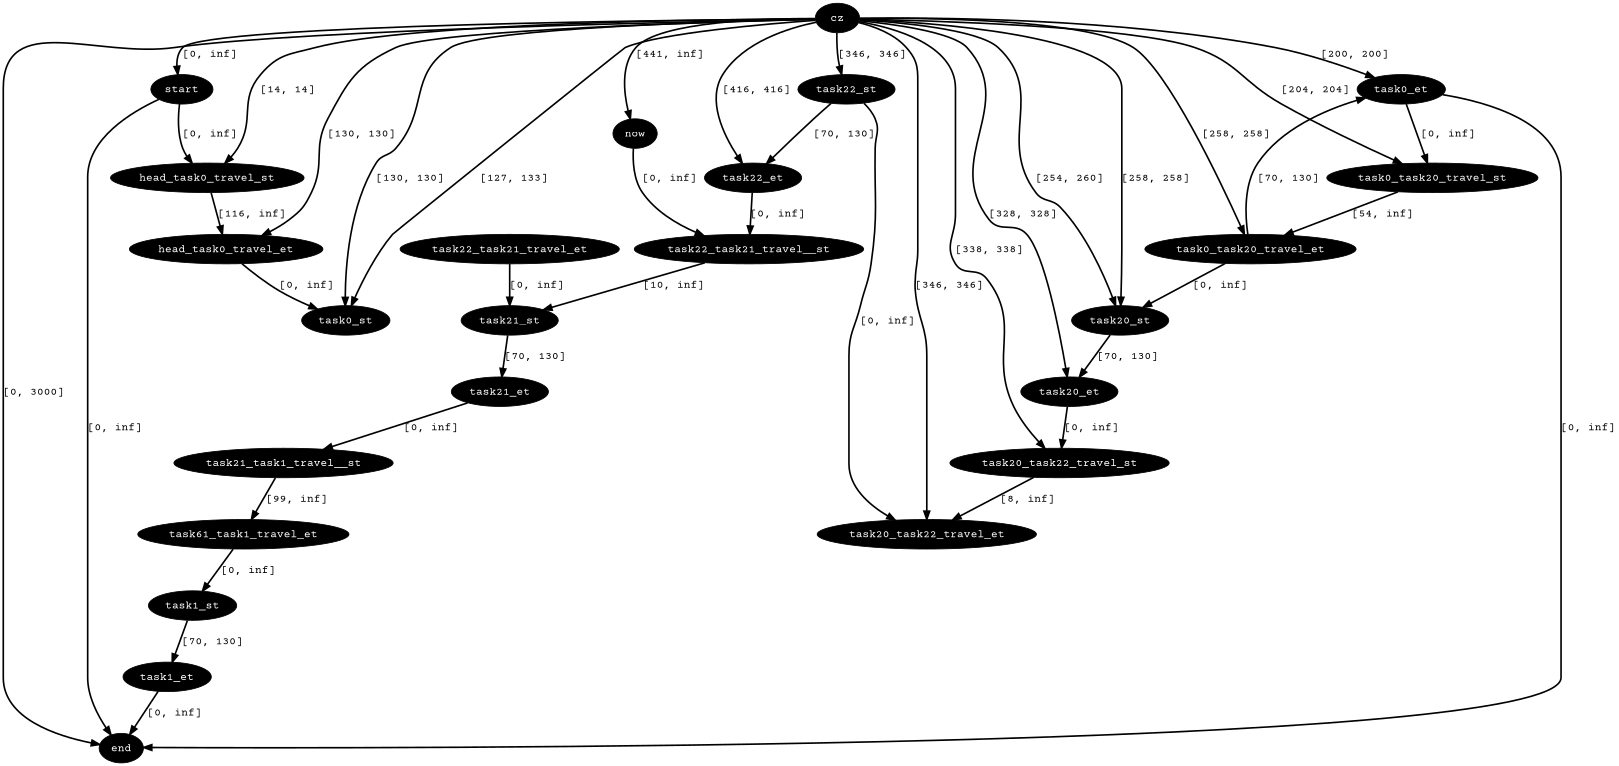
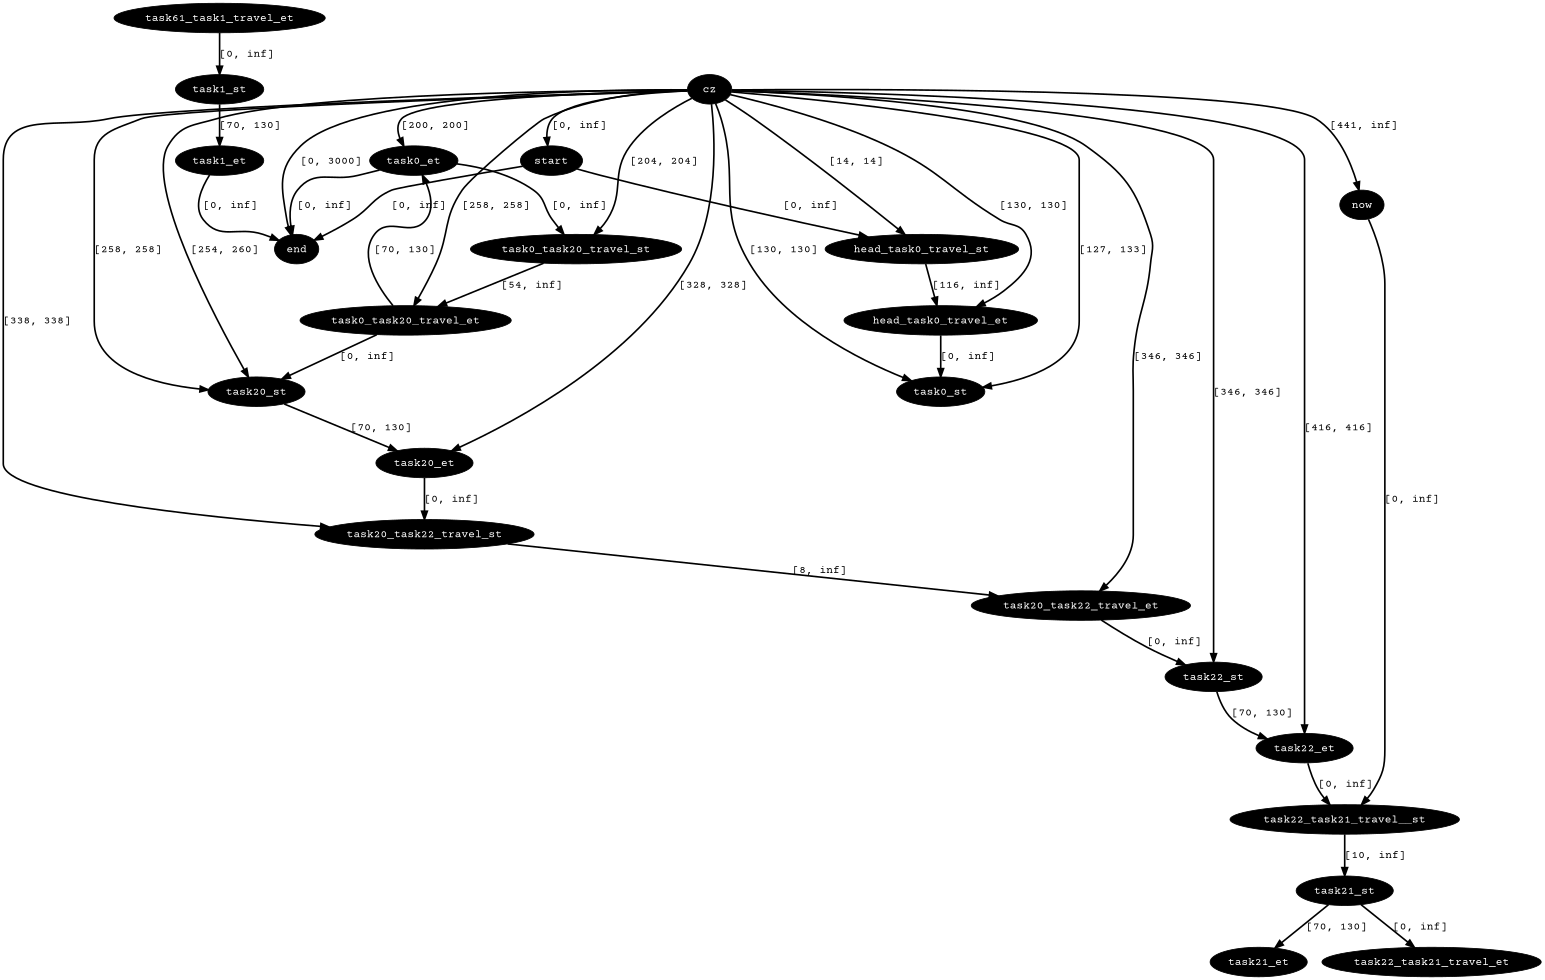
  digraph {
    fontname="Courier Prime"
    node [fillcolor=black fontcolor=white fontname="Courier Prime" style=filled]
    edge [color=black fontname="Courier Prime" penwidth=2]
    n1 [label=cz]
    n2 [label=start]
    n3 [label=now]
    n4 [label=end]
    n5 [label=head_task0_travel_st]
    n6 [label=head_task0_travel_et]
    n7 [label=task0_st]
    n8 [label=task0_et]
    n9 [label=task20_st]
    n10 [label=task20_et]
    n11 [label=task0_task20_travel_st]
    n12 [label=task0_task20_travel_et]
    n13 [label=task20_task22_travel_st]
    n14 [label=task20_task22_travel_et]
    n15 [label=task22_st]
    n16 [label=task22_et]
    n17 [label=task22_task21_travel__st]
    n18 [label=task21_st]
    n19 [label=task1_st]
    n20 [label=task1_et]
    n21 [label=task21_et]
-   n22 [label=task21_task1_travel__st]
    n23 [label=task61_task1_travel_et]
    n24 [label=task22_task21_travel_et]
    n1 -> n2 [label="[0, inf]"]
    n1 -> n3 [label="[441, inf]"]
    n1 -> n4 [label="[0, 3000]"]
    n1 -> n5 [label="[14, 14]"]
    n1 -> n6 [label="[130, 130]"]
    n1 -> n7 [label="[130, 130]"]
    n1 -> n7 [label="[127, 133]"]
    n1 -> n8 [label="[200, 200]"]
    n1 -> n9 [label="[258, 258]"]
    n1 -> n9 [label="[254, 260]"]
    n1 -> n10 [label="[328, 328]"]
    n1 -> n11 [label="[204, 204]"]
    n1 -> n12 [label="[258, 258]"]
    n1 -> n13 [label="[338, 338]"]
    n1 -> n14 [label="[346, 346]"]
    n1 -> n15 [label="[346, 346]"]
    n1 -> n16 [label="[416, 416]"]
    n2 -> n4 [label="[0, inf]"]
    n2 -> n5 [label="[0, inf]"]
    n3 -> n17 [label="[0, inf]"]
    n5 -> n6 [label="[116, inf]"]
    n6 -> n7 [label="[0, inf]"]
    n8 -> n4 [label="[0, inf]"]
    n8 -> n11 [label="[0, inf]"]
    n9 -> n10 [label="[70, 130]"]
    n10 -> n13 [label="[0, inf]"]
    n11 -> n12 [label="[54, inf]"]
    n12 -> n8 [label="[70, 130]"]
    n12 -> n9 [label="[0, inf]"]
    n13 -> n14 [label="[8, inf]"]
-   n15 -> n14 [label="[0, inf]"]
+   n14 -> n15 [label="[0, inf]"]
    n15 -> n16 [label="[70, 130]"]
    n16 -> n17 [label="[0, inf]"]
    n17 -> n18 [label="[10, inf]"]
    n18 -> n21 [label="[70, 130]"]
    n19 -> n20 [label="[70, 130]"]
    n20 -> n4 [label="[0, inf]"]
-   n21 -> n22 [label="[0, inf]"]
-   n22 -> n23 [label="[99, inf]"]
    n23 -> n19 [label="[0, inf]"]
-   n24 -> n18 [label="[0, inf]"]
+   n18 -> n24 [label="[0, inf]"]
  }
